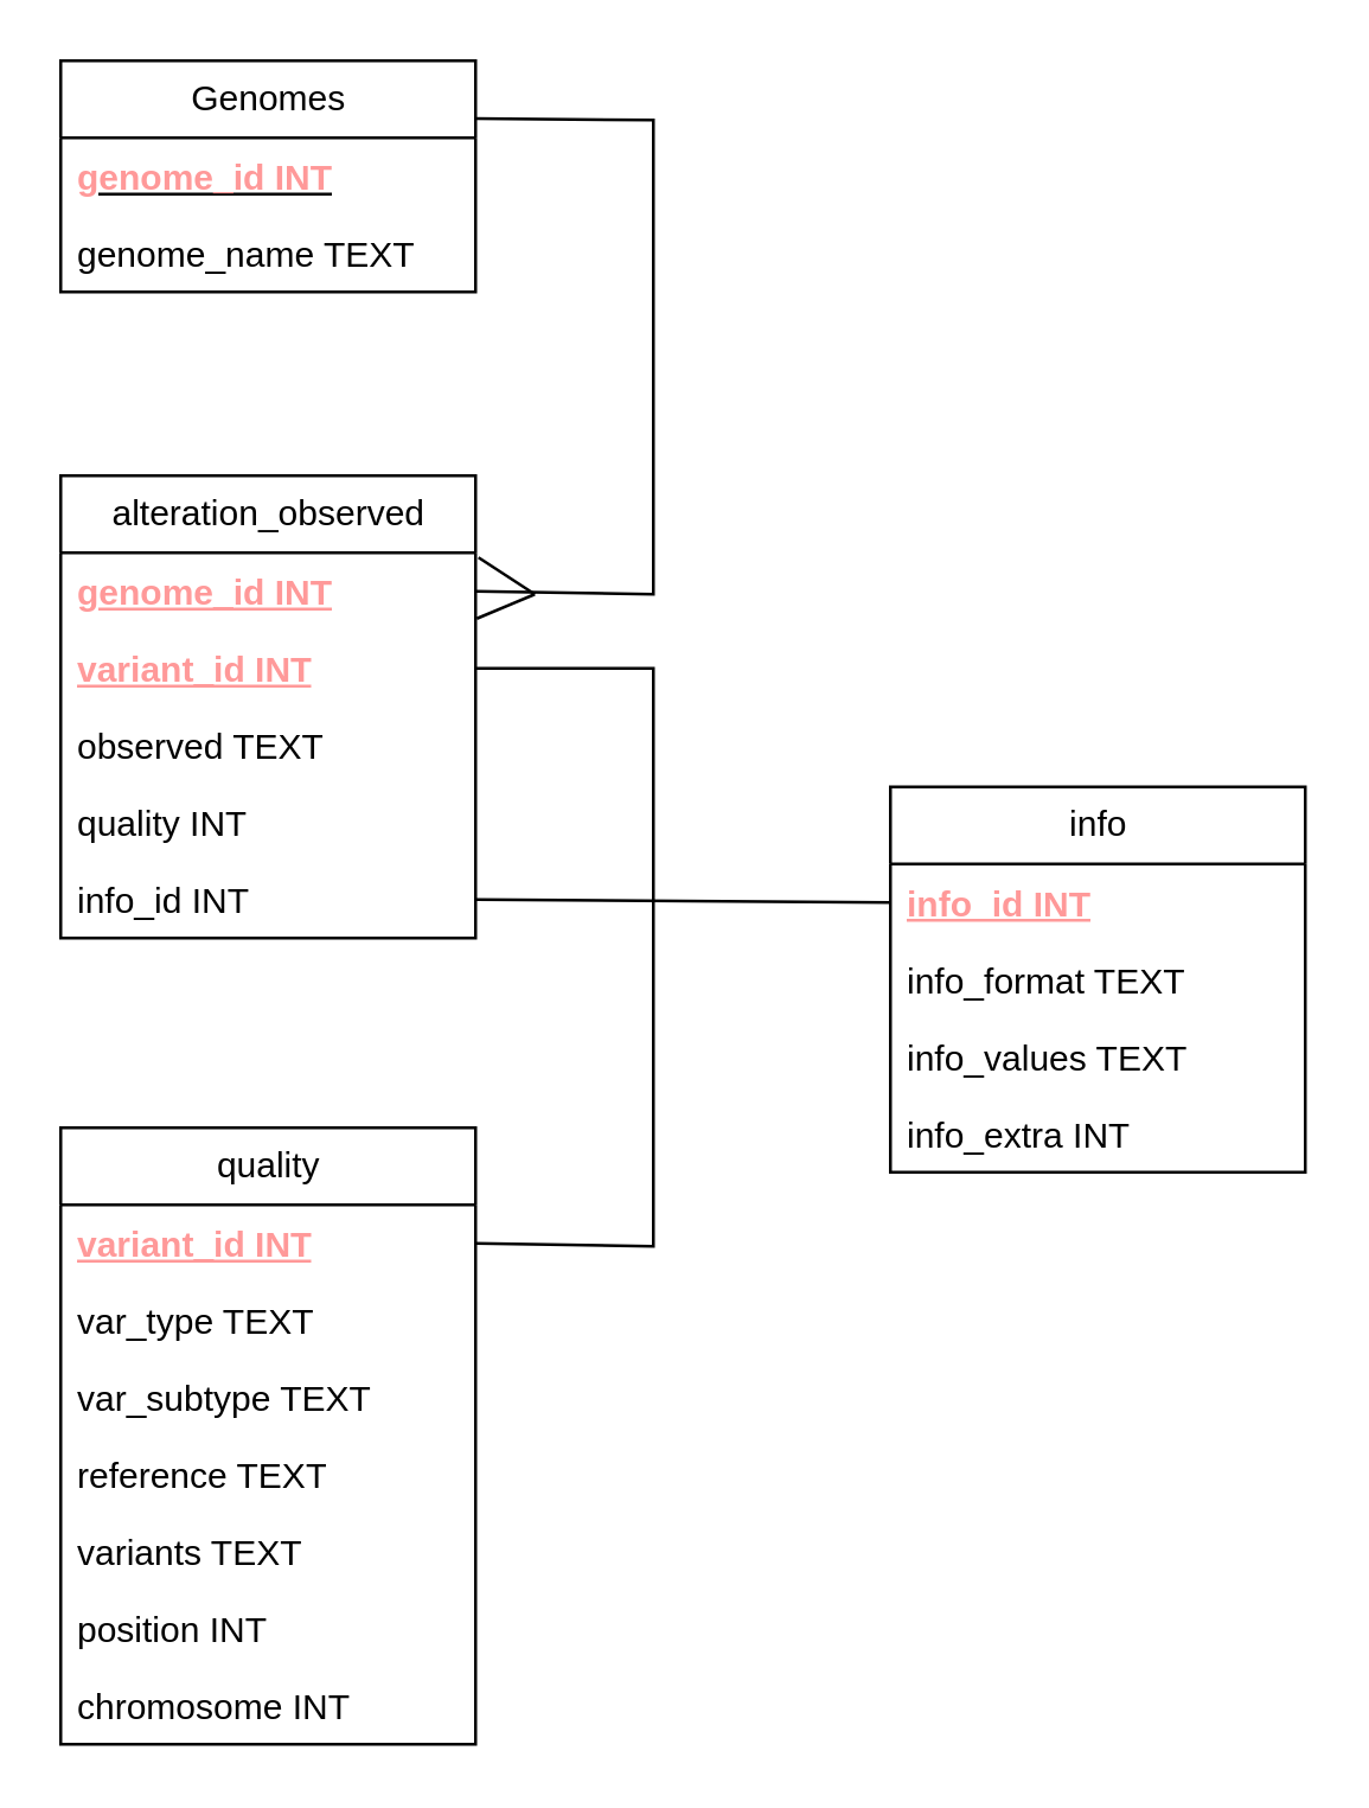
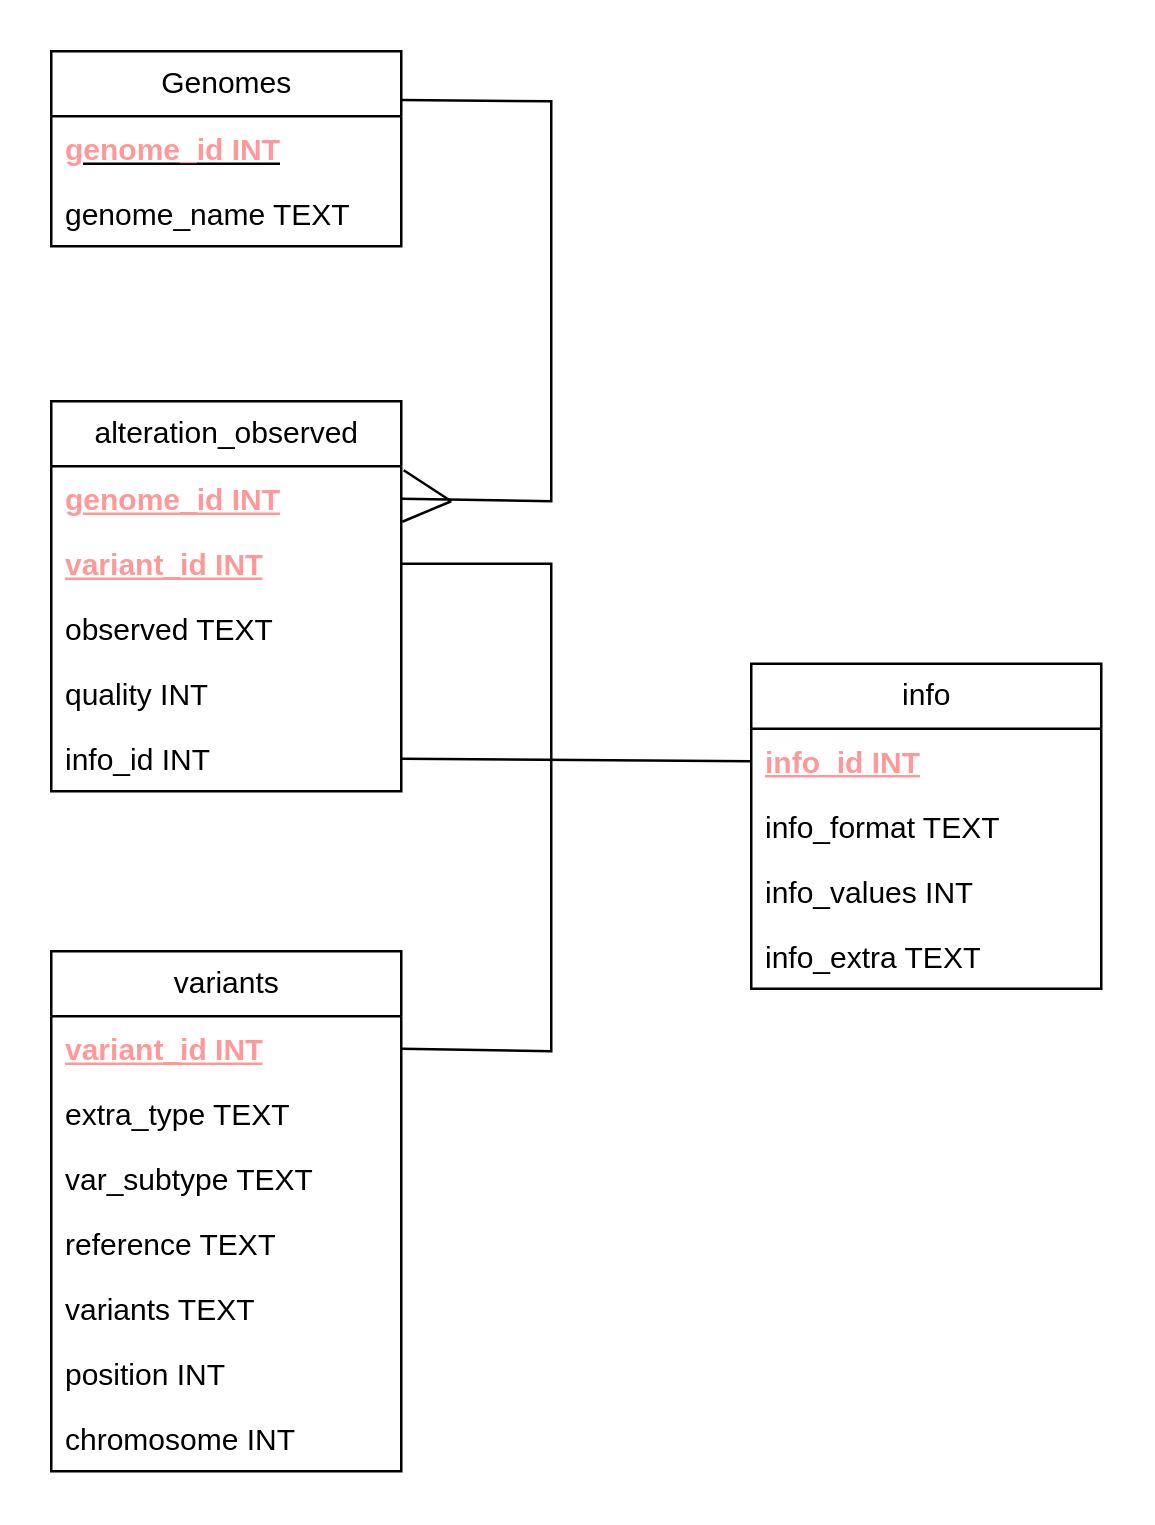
  <mxCell id="0" />
  <mxCell id="1" parent="0" />
  <mxCell id="2" value="Genomes" style="swimlane;fontStyle=0;childLayout=stackLayout;horizontal=1;startSize=26;fillColor=none;horizontalStack=0;resizeParent=1;resizeParentMax=0;resizeLast=0;collapsible=1;marginBottom=0;html=1;" parent="1" vertex="1"><mxGeometry x="20" y="20" width="140" height="78" as="geometry" /></mxCell>
  <mxCell id="3" value="&lt;font color=&quot;#ff9999&quot;&gt;genome_id INT&lt;/font&gt;" style="text;strokeColor=none;fillColor=none;align=left;verticalAlign=top;spacingLeft=4;spacingRight=4;overflow=hidden;rotatable=0;points=[[0,0.5],[1,0.5]];portConstraint=eastwest;whiteSpace=wrap;html=1;fontStyle=5" parent="2" vertex="1"><mxGeometry y="26" width="140" height="26" as="geometry" /></mxCell>
  <mxCell id="4" value="genome_name TEXT" style="text;strokeColor=none;fillColor=none;align=left;verticalAlign=top;spacingLeft=4;spacingRight=4;overflow=hidden;rotatable=0;points=[[0,0.5],[1,0.5]];portConstraint=eastwest;whiteSpace=wrap;html=1;" parent="2" vertex="1"><mxGeometry y="52" width="140" height="26" as="geometry" /></mxCell>
  <mxCell id="5" value="alteration_observed" style="swimlane;fontStyle=0;childLayout=stackLayout;horizontal=1;startSize=26;fillColor=none;horizontalStack=0;resizeParent=1;resizeParentMax=0;resizeLast=0;collapsible=1;marginBottom=0;html=1;" parent="1" vertex="1"><mxGeometry x="20" y="160" width="140" height="156" as="geometry" /></mxCell>
  <mxCell id="6" value="genome_id INT" style="text;strokeColor=none;fillColor=none;align=left;verticalAlign=top;spacingLeft=4;spacingRight=4;overflow=hidden;rotatable=0;points=[[0,0.5],[1,0.5]];portConstraint=eastwest;whiteSpace=wrap;html=1;fontStyle=5;fontColor=#FF9999;" parent="5" vertex="1"><mxGeometry y="26" width="140" height="26" as="geometry" /></mxCell>
  <mxCell id="7" value="&lt;b&gt;&lt;u&gt;variant_id INT&lt;br&gt;&lt;br&gt;&lt;/u&gt;&lt;/b&gt;" style="text;strokeColor=none;fillColor=none;align=left;verticalAlign=top;spacingLeft=4;spacingRight=4;overflow=hidden;rotatable=0;points=[[0,0.5],[1,0.5]];portConstraint=eastwest;whiteSpace=wrap;html=1;fontColor=#FF9999;" parent="5" vertex="1"><mxGeometry y="52" width="140" height="26" as="geometry" /></mxCell>
  <mxCell id="8" value="observed TEXT&lt;br&gt;" style="text;strokeColor=none;fillColor=none;align=left;verticalAlign=top;spacingLeft=4;spacingRight=4;overflow=hidden;rotatable=0;points=[[0,0.5],[1,0.5]];portConstraint=eastwest;whiteSpace=wrap;html=1;" parent="5" vertex="1"><mxGeometry y="78" width="140" height="26" as="geometry" /></mxCell>
  <mxCell id="9" value="quality INT" style="text;strokeColor=none;fillColor=none;align=left;verticalAlign=top;spacingLeft=4;spacingRight=4;overflow=hidden;rotatable=0;points=[[0,0.5],[1,0.5]];portConstraint=eastwest;whiteSpace=wrap;html=1;" parent="5" vertex="1"><mxGeometry y="104" width="140" height="26" as="geometry" /></mxCell>
  <mxCell id="10" value="info_id INT" style="text;strokeColor=none;fillColor=none;align=left;verticalAlign=top;spacingLeft=4;spacingRight=4;overflow=hidden;rotatable=0;points=[[0,0.5],[1,0.5]];portConstraint=eastwest;whiteSpace=wrap;html=1;" parent="5" vertex="1"><mxGeometry y="130" width="140" height="26" as="geometry" /></mxCell>
- <mxCell id="11" value="quality" style="swimlane;fontStyle=0;childLayout=stackLayout;horizontal=1;startSize=26;fillColor=none;horizontalStack=0;resizeParent=1;resizeParentMax=0;resizeLast=0;collapsible=1;marginBottom=0;html=1;" parent="1" vertex="1"><mxGeometry x="20" y="380" width="140" height="208" as="geometry" /></mxCell>
+ <mxCell id="11" value="variants" style="swimlane;fontStyle=0;childLayout=stackLayout;horizontal=1;startSize=26;fillColor=none;horizontalStack=0;resizeParent=1;resizeParentMax=0;resizeLast=0;collapsible=1;marginBottom=0;html=1;" parent="1" vertex="1"><mxGeometry x="20" y="380" width="140" height="208" as="geometry" /></mxCell>
  <mxCell id="12" value="&lt;b&gt;&lt;u&gt;variant_id INT&lt;br&gt;&lt;br&gt;&lt;/u&gt;&lt;/b&gt;" style="text;strokeColor=none;fillColor=none;align=left;verticalAlign=top;spacingLeft=4;spacingRight=4;overflow=hidden;rotatable=0;points=[[0,0.5],[1,0.5]];portConstraint=eastwest;whiteSpace=wrap;html=1;fontColor=#FF9999;" parent="11" vertex="1"><mxGeometry y="26" width="140" height="26" as="geometry" /></mxCell>
- <mxCell id="13" value="var_type TEXT" style="text;strokeColor=none;fillColor=none;align=left;verticalAlign=top;spacingLeft=4;spacingRight=4;overflow=hidden;rotatable=0;points=[[0,0.5],[1,0.5]];portConstraint=eastwest;whiteSpace=wrap;html=1;" parent="11" vertex="1"><mxGeometry y="52" width="140" height="26" as="geometry" /></mxCell>
+ <mxCell id="13" value="extra_type TEXT" style="text;strokeColor=none;fillColor=none;align=left;verticalAlign=top;spacingLeft=4;spacingRight=4;overflow=hidden;rotatable=0;points=[[0,0.5],[1,0.5]];portConstraint=eastwest;whiteSpace=wrap;html=1;" parent="11" vertex="1"><mxGeometry y="52" width="140" height="26" as="geometry" /></mxCell>
  <mxCell id="14" value="var_subtype TEXT" style="text;strokeColor=none;fillColor=none;align=left;verticalAlign=top;spacingLeft=4;spacingRight=4;overflow=hidden;rotatable=0;points=[[0,0.5],[1,0.5]];portConstraint=eastwest;whiteSpace=wrap;html=1;" parent="11" vertex="1"><mxGeometry y="78" width="140" height="26" as="geometry" /></mxCell>
  <mxCell id="15" value="reference TEXT" style="text;strokeColor=none;fillColor=none;align=left;verticalAlign=top;spacingLeft=4;spacingRight=4;overflow=hidden;rotatable=0;points=[[0,0.5],[1,0.5]];portConstraint=eastwest;whiteSpace=wrap;html=1;" parent="11" vertex="1"><mxGeometry y="104" width="140" height="26" as="geometry" /></mxCell>
  <mxCell id="16" value="variants TEXT" style="text;strokeColor=none;fillColor=none;align=left;verticalAlign=top;spacingLeft=4;spacingRight=4;overflow=hidden;rotatable=0;points=[[0,0.5],[1,0.5]];portConstraint=eastwest;whiteSpace=wrap;html=1;" parent="11" vertex="1"><mxGeometry y="130" width="140" height="26" as="geometry" /></mxCell>
  <mxCell id="17" value="position INT" style="text;strokeColor=none;fillColor=none;align=left;verticalAlign=top;spacingLeft=4;spacingRight=4;overflow=hidden;rotatable=0;points=[[0,0.5],[1,0.5]];portConstraint=eastwest;whiteSpace=wrap;html=1;" parent="11" vertex="1"><mxGeometry y="156" width="140" height="26" as="geometry" /></mxCell>
  <mxCell id="18" value="chromosome INT" style="text;strokeColor=none;fillColor=none;align=left;verticalAlign=top;spacingLeft=4;spacingRight=4;overflow=hidden;rotatable=0;points=[[0,0.5],[1,0.5]];portConstraint=eastwest;whiteSpace=wrap;html=1;" parent="11" vertex="1"><mxGeometry y="182" width="140" height="26" as="geometry" /></mxCell>
  <mxCell id="19" value="info" style="swimlane;fontStyle=0;childLayout=stackLayout;horizontal=1;startSize=26;fillColor=none;horizontalStack=0;resizeParent=1;resizeParentMax=0;resizeLast=0;collapsible=1;marginBottom=0;html=1;" parent="1" vertex="1"><mxGeometry x="300" y="265" width="140" height="130" as="geometry" /></mxCell>
  <mxCell id="20" value="&lt;b&gt;&lt;u&gt;info_id INT&lt;br&gt;&lt;/u&gt;&lt;/b&gt;" style="text;strokeColor=none;fillColor=none;align=left;verticalAlign=top;spacingLeft=4;spacingRight=4;overflow=hidden;rotatable=0;points=[[0,0.5],[1,0.5]];portConstraint=eastwest;whiteSpace=wrap;html=1;fontColor=#FF9999;" parent="19" vertex="1"><mxGeometry y="26" width="140" height="26" as="geometry" /></mxCell>
  <mxCell id="21" value="info_format TEXT" style="text;strokeColor=none;fillColor=none;align=left;verticalAlign=top;spacingLeft=4;spacingRight=4;overflow=hidden;rotatable=0;points=[[0,0.5],[1,0.5]];portConstraint=eastwest;whiteSpace=wrap;html=1;" parent="19" vertex="1"><mxGeometry y="52" width="140" height="26" as="geometry" /></mxCell>
- <mxCell id="22" value="info_values TEXT" style="text;strokeColor=none;fillColor=none;align=left;verticalAlign=top;spacingLeft=4;spacingRight=4;overflow=hidden;rotatable=0;points=[[0,0.5],[1,0.5]];portConstraint=eastwest;whiteSpace=wrap;html=1;" parent="19" vertex="1"><mxGeometry y="78" width="140" height="26" as="geometry" /></mxCell>
- <mxCell id="23" value="info_extra INT" style="text;strokeColor=none;fillColor=none;align=left;verticalAlign=top;spacingLeft=4;spacingRight=4;overflow=hidden;rotatable=0;points=[[0,0.5],[1,0.5]];portConstraint=eastwest;whiteSpace=wrap;html=1;" parent="19" vertex="1"><mxGeometry y="104" width="140" height="26" as="geometry" /></mxCell>
+ <mxCell id="22" value="info_values INT" style="text;strokeColor=none;fillColor=none;align=left;verticalAlign=top;spacingLeft=4;spacingRight=4;overflow=hidden;rotatable=0;points=[[0,0.5],[1,0.5]];portConstraint=eastwest;whiteSpace=wrap;html=1;" parent="19" vertex="1"><mxGeometry y="78" width="140" height="26" as="geometry" /></mxCell>
+ <mxCell id="23" value="info_extra TEXT" style="text;strokeColor=none;fillColor=none;align=left;verticalAlign=top;spacingLeft=4;spacingRight=4;overflow=hidden;rotatable=0;points=[[0,0.5],[1,0.5]];portConstraint=eastwest;whiteSpace=wrap;html=1;" parent="19" vertex="1"><mxGeometry y="104" width="140" height="26" as="geometry" /></mxCell>
  <mxCell id="24" value="" style="group" parent="1" vertex="1" connectable="0"><mxGeometry x="180" y="40" width="40" height="160" as="geometry" /></mxCell>
  <mxCell id="25" value="" style="endArrow=none;html=1;rounded=0;exitX=1;exitY=0.25;exitDx=0;exitDy=0;entryX=1;entryY=0.5;entryDx=0;entryDy=0;" parent="24" source="2" target="6" edge="1"><mxGeometry width="50" height="50" relative="1" as="geometry"><mxPoint x="110" y="140" as="sourcePoint" /><mxPoint x="160" y="90" as="targetPoint" /><Array as="points"><mxPoint x="40" /><mxPoint x="40" y="160" /></Array></mxGeometry></mxCell>
  <mxCell id="26" value="" style="endArrow=none;html=1;rounded=0;entryX=1.007;entryY=0.062;entryDx=0;entryDy=0;entryPerimeter=0;" parent="24" target="6" edge="1"><mxGeometry width="50" height="50" relative="1" as="geometry"><mxPoint y="160" as="sourcePoint" /><mxPoint x="160" y="90" as="targetPoint" /></mxGeometry></mxCell>
  <mxCell id="27" value="" style="endArrow=none;html=1;rounded=0;entryX=1.003;entryY=-0.146;entryDx=0;entryDy=0;entryPerimeter=0;" parent="24" target="7" edge="1"><mxGeometry width="50" height="50" relative="1" as="geometry"><mxPoint y="160" as="sourcePoint" /><mxPoint x="160" y="100" as="targetPoint" /></mxGeometry></mxCell>
  <mxCell id="28" value="" style="endArrow=none;html=1;rounded=0;exitX=1;exitY=0.5;exitDx=0;exitDy=0;entryX=1;entryY=0.5;entryDx=0;entryDy=0;" parent="1" source="7" target="12" edge="1"><mxGeometry width="50" height="50" relative="1" as="geometry"><mxPoint x="290" y="380" as="sourcePoint" /><mxPoint x="340" y="330" as="targetPoint" /><Array as="points"><mxPoint x="220" y="225" /><mxPoint x="220" y="420" /></Array></mxGeometry></mxCell>
  <mxCell id="29" value="" style="endArrow=none;html=1;rounded=0;exitX=1;exitY=0.5;exitDx=0;exitDy=0;entryX=0;entryY=0.5;entryDx=0;entryDy=0;" parent="1" source="10" target="20" edge="1"><mxGeometry width="50" height="50" relative="1" as="geometry"><mxPoint x="290" y="380" as="sourcePoint" /><mxPoint x="340" y="330" as="targetPoint" /></mxGeometry></mxCell>
